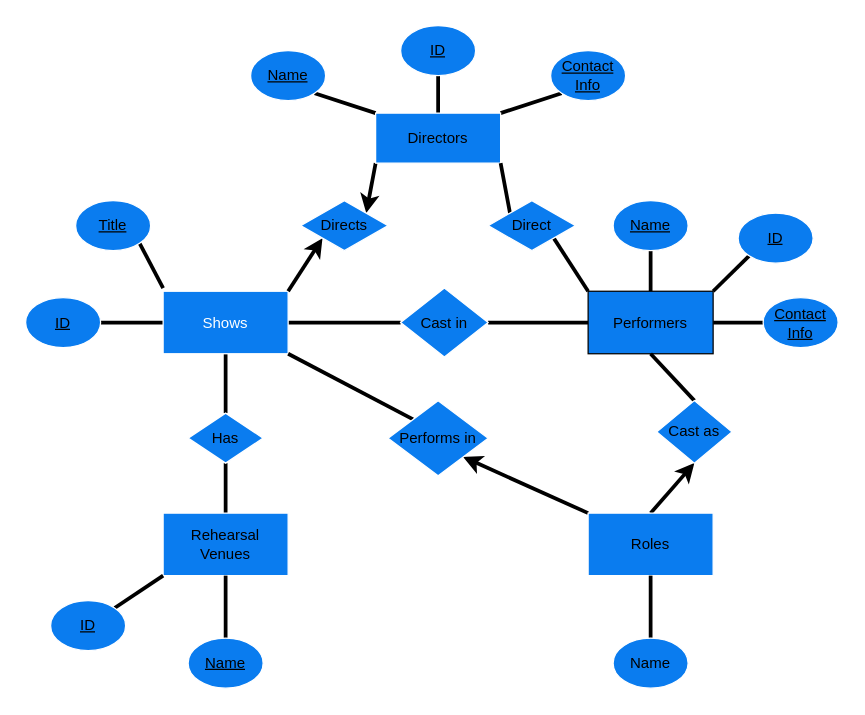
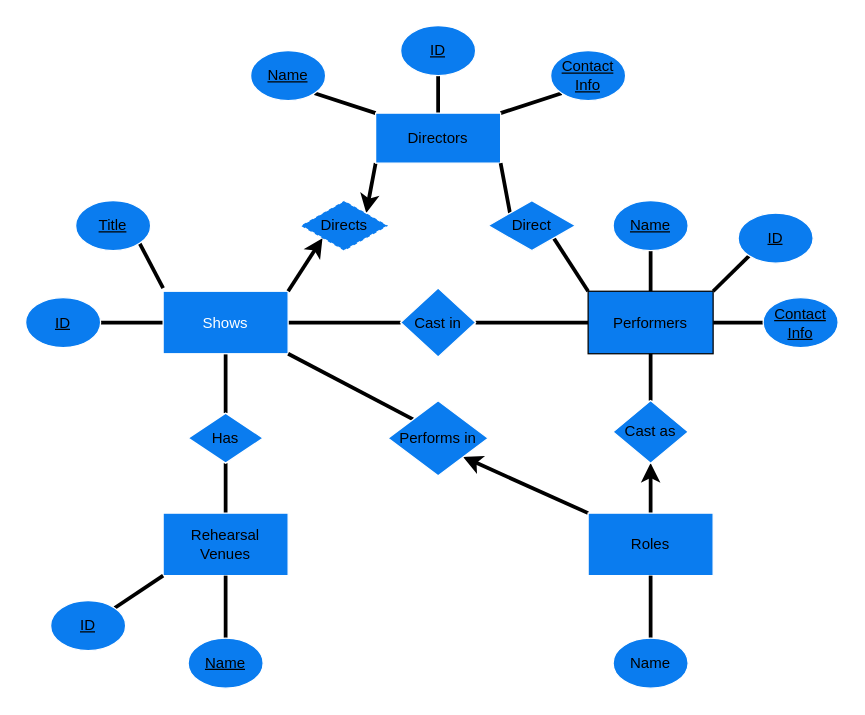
  <mxCell id="0" />
  <mxCell id="1" parent="0" />
  <mxCell id="2" style="edgeStyle=none;html=1;exitX=1;exitY=0.5;exitDx=0;exitDy=0;entryX=0;entryY=0.5;entryDx=0;entryDy=0;strokeWidth=3;startArrow=none;startFill=0;endArrow=none;endFill=0;" edge="1" parent="1" source="5" target="20"><mxGeometry relative="1" as="geometry" /></mxCell>
  <mxCell id="3" style="edgeStyle=none;html=1;exitX=0.5;exitY=1;exitDx=0;exitDy=0;entryX=0.5;entryY=0;entryDx=0;entryDy=0;startArrow=none;startFill=0;endArrow=none;endFill=0;strokeWidth=3;" edge="1" parent="1" source="5" target="25"><mxGeometry relative="1" as="geometry" /></mxCell>
  <mxCell id="4" style="edgeStyle=none;html=1;exitX=0;exitY=0.5;exitDx=0;exitDy=0;entryX=1;entryY=0.5;entryDx=0;entryDy=0;startArrow=none;startFill=0;endArrow=none;endFill=0;strokeWidth=3;" edge="1" parent="1" source="5" target="14"><mxGeometry relative="1" as="geometry" /></mxCell>
  <mxCell id="5" value="Shows" style="rounded=0;whiteSpace=wrap;html=1;fillColor=#0A7CEF;fontColor=#ffffff;strokeColor=#FFFFFF;" vertex="1" parent="1"><mxGeometry x="130" y="232.5" width="100" height="50" as="geometry" /></mxCell>
  <mxCell id="6" style="edgeStyle=none;html=1;exitX=0;exitY=0.5;exitDx=0;exitDy=0;entryX=1;entryY=0.5;entryDx=0;entryDy=0;startArrow=none;startFill=0;endArrow=none;endFill=0;strokeWidth=3;" edge="1" parent="1" source="10" target="20"><mxGeometry relative="1" as="geometry" /></mxCell>
  <mxCell id="7" style="edgeStyle=none;html=1;exitX=0.5;exitY=0;exitDx=0;exitDy=0;entryX=0.5;entryY=1;entryDx=0;entryDy=0;startArrow=none;startFill=0;endArrow=none;endFill=0;strokeWidth=3;" edge="1" parent="1" source="10" target="26"><mxGeometry relative="1" as="geometry" /></mxCell>
  <mxCell id="8" style="edgeStyle=none;html=1;exitX=1;exitY=0;exitDx=0;exitDy=0;entryX=0;entryY=1;entryDx=0;entryDy=0;startArrow=none;startFill=0;endArrow=none;endFill=0;strokeWidth=3;" edge="1" parent="1" source="10" target="13"><mxGeometry relative="1" as="geometry" /></mxCell>
  <mxCell id="9" style="edgeStyle=none;html=1;exitX=1;exitY=0.5;exitDx=0;exitDy=0;entryX=0;entryY=0.5;entryDx=0;entryDy=0;startArrow=none;startFill=0;endArrow=none;endFill=0;strokeWidth=3;" edge="1" parent="1" source="10" target="27"><mxGeometry relative="1" as="geometry" /></mxCell>
  <mxCell id="10" value="Performers" style="rounded=0;whiteSpace=wrap;html=1;fillColor=#0A7CEF;" vertex="1" parent="1"><mxGeometry x="470" y="232.5" width="100" height="50" as="geometry" /></mxCell>
  <mxCell id="11" style="edgeStyle=none;html=1;exitX=0.5;exitY=0;exitDx=0;exitDy=0;entryX=0.5;entryY=1;entryDx=0;entryDy=0;startArrow=none;startFill=0;endArrow=none;endFill=0;strokeWidth=3;" edge="1" parent="1" source="12" target="25"><mxGeometry relative="1" as="geometry" /></mxCell>
  <mxCell id="12" value="Rehearsal Venues" style="rounded=0;whiteSpace=wrap;html=1;strokeColor=#FFFFFF;fillColor=#0A7CEF;" vertex="1" parent="1"><mxGeometry x="130" y="410" width="100" height="50" as="geometry" /></mxCell>
  <mxCell id="13" value="&lt;u&gt;ID&lt;/u&gt;" style="ellipse;whiteSpace=wrap;html=1;strokeColor=#FFFFFF;fillColor=#0A7CEF;" vertex="1" parent="1"><mxGeometry x="590" y="170" width="60" height="40" as="geometry" /></mxCell>
  <mxCell id="14" value="&lt;u&gt;ID&lt;/u&gt;" style="ellipse;whiteSpace=wrap;html=1;strokeColor=#FFFFFF;fillColor=#0A7CEF;" vertex="1" parent="1"><mxGeometry x="20" y="237.5" width="60" height="40" as="geometry" /></mxCell>
  <mxCell id="15" style="edgeStyle=none;html=1;exitX=1;exitY=0;exitDx=0;exitDy=0;entryX=0;entryY=1;entryDx=0;entryDy=0;startArrow=none;startFill=0;endArrow=none;endFill=0;strokeWidth=3;" edge="1" parent="1" source="16" target="12"><mxGeometry relative="1" as="geometry" /></mxCell>
  <mxCell id="16" value="&lt;u&gt;ID&lt;/u&gt;" style="ellipse;whiteSpace=wrap;html=1;strokeColor=#FFFFFF;fillColor=#0A7CEF;" vertex="1" parent="1"><mxGeometry x="40" y="480" width="60" height="40" as="geometry" /></mxCell>
  <mxCell id="17" style="edgeStyle=none;html=1;exitX=0;exitY=0;exitDx=0;exitDy=0;entryX=1;entryY=1;entryDx=0;entryDy=0;startArrow=none;startFill=0;endArrow=classic;endFill=1;strokeWidth=3;" edge="1" parent="1" source="19" target="22"><mxGeometry relative="1" as="geometry" /></mxCell>
  <mxCell id="18" style="edgeStyle=none;html=1;exitX=0.5;exitY=0;exitDx=0;exitDy=0;entryX=0.5;entryY=1;entryDx=0;entryDy=0;startArrow=none;startFill=0;endArrow=classic;endFill=1;strokeWidth=3;" edge="1" parent="1" source="19" target="24"><mxGeometry relative="1" as="geometry" /></mxCell>
  <mxCell id="19" value="Roles" style="rounded=0;whiteSpace=wrap;html=1;strokeColor=#FFFFFF;fillColor=#0A7CEF;" vertex="1" parent="1"><mxGeometry x="470" y="410" width="100" height="50" as="geometry" /></mxCell>
- <mxCell id="20" value="Cast in" style="rhombus;whiteSpace=wrap;html=1;strokeColor=#FFFFFF;fillColor=#0A7CEF;" vertex="1" parent="1"><mxGeometry x="320" y="230" width="70" height="55" as="geometry" /></mxCell>
+ <mxCell id="20" value="Cast in" style="rhombus;whiteSpace=wrap;html=1;strokeColor=#FFFFFF;fillColor=#0A7CEF;" vertex="1" parent="1"><mxGeometry x="320" y="230" width="60" height="55" as="geometry" /></mxCell>
  <mxCell id="21" style="edgeStyle=none;html=1;exitX=0;exitY=0;exitDx=0;exitDy=0;entryX=1;entryY=1;entryDx=0;entryDy=0;startArrow=none;startFill=0;endArrow=none;endFill=0;strokeWidth=3;" edge="1" parent="1" source="22" target="5"><mxGeometry relative="1" as="geometry" /></mxCell>
  <mxCell id="22" value="Performs in" style="rhombus;whiteSpace=wrap;html=1;strokeColor=#FFFFFF;fillColor=#0A7CEF;" vertex="1" parent="1"><mxGeometry x="310" y="320" width="80" height="60" as="geometry" /></mxCell>
  <mxCell id="23" style="edgeStyle=none;html=1;exitX=0.5;exitY=0;exitDx=0;exitDy=0;entryX=0.5;entryY=1;entryDx=0;entryDy=0;startArrow=none;startFill=0;endArrow=none;endFill=0;strokeWidth=3;" edge="1" parent="1" source="24" target="10"><mxGeometry relative="1" as="geometry" /></mxCell>
- <mxCell id="24" value="Cast as" style="rhombus;whiteSpace=wrap;html=1;strokeColor=#FFFFFF;fillColor=#0A7CEF;" vertex="1" parent="1"><mxGeometry x="525" y="320" width="60" height="50" as="geometry" /></mxCell>
+ <mxCell id="24" value="Cast as" style="rhombus;whiteSpace=wrap;html=1;strokeColor=#FFFFFF;fillColor=#0A7CEF;" vertex="1" parent="1"><mxGeometry x="490" y="320" width="60" height="50" as="geometry" /></mxCell>
  <mxCell id="25" value="Has" style="rhombus;whiteSpace=wrap;html=1;strokeColor=#FFFFFF;fillColor=#0A7CEF;" vertex="1" parent="1"><mxGeometry x="150" y="330" width="60" height="40" as="geometry" /></mxCell>
  <mxCell id="26" value="Name" style="ellipse;whiteSpace=wrap;html=1;strokeColor=#FFFFFF;fillColor=#0A7CEF;fontStyle=4" vertex="1" parent="1"><mxGeometry x="490" y="160" width="60" height="40" as="geometry" /></mxCell>
  <mxCell id="27" value="Contact Info" style="ellipse;whiteSpace=wrap;html=1;strokeColor=#FFFFFF;fillColor=#0A7CEF;fontStyle=4" vertex="1" parent="1"><mxGeometry x="610" y="237.5" width="60" height="40" as="geometry" /></mxCell>
  <mxCell id="28" style="edgeStyle=none;html=1;exitX=1;exitY=1;exitDx=0;exitDy=0;startArrow=none;startFill=0;endArrow=none;endFill=0;strokeWidth=3;" edge="1" parent="1" source="29"><mxGeometry relative="1" as="geometry"><mxPoint x="130" y="230" as="targetPoint" /></mxGeometry></mxCell>
  <mxCell id="29" value="&lt;u&gt;Title&lt;/u&gt;" style="ellipse;whiteSpace=wrap;html=1;strokeColor=#FFFFFF;fillColor=#0A7CEF;" vertex="1" parent="1"><mxGeometry x="60" y="160" width="60" height="40" as="geometry" /></mxCell>
  <mxCell id="30" style="edgeStyle=none;html=1;exitX=0.5;exitY=0;exitDx=0;exitDy=0;entryX=0.5;entryY=1;entryDx=0;entryDy=0;startArrow=none;startFill=0;endArrow=none;endFill=0;strokeWidth=3;" edge="1" parent="1" source="31" target="12"><mxGeometry relative="1" as="geometry" /></mxCell>
  <mxCell id="31" value="&lt;u&gt;Name&lt;/u&gt;" style="ellipse;whiteSpace=wrap;html=1;strokeColor=#FFFFFF;fillColor=#0A7CEF;" vertex="1" parent="1"><mxGeometry x="150" y="510" width="60" height="40" as="geometry" /></mxCell>
  <mxCell id="32" style="edgeStyle=none;html=1;exitX=0.5;exitY=0;exitDx=0;exitDy=0;entryX=0.5;entryY=1;entryDx=0;entryDy=0;startArrow=none;startFill=0;endArrow=none;endFill=0;strokeWidth=3;" edge="1" parent="1" source="33" target="19"><mxGeometry relative="1" as="geometry" /></mxCell>
  <mxCell id="33" value="Name" style="ellipse;whiteSpace=wrap;html=1;strokeColor=#FFFFFF;fillColor=#0A7CEF;" vertex="1" parent="1"><mxGeometry x="490" y="510" width="60" height="40" as="geometry" /></mxCell>
  <mxCell id="34" style="edgeStyle=none;html=1;exitX=0;exitY=1;exitDx=0;exitDy=0;entryX=1;entryY=0;entryDx=0;entryDy=0;startArrow=none;startFill=0;endArrow=classic;endFill=1;strokeWidth=3;" edge="1" parent="1" target="40"><mxGeometry relative="1" as="geometry"><mxPoint x="300" y="130" as="sourcePoint" /></mxGeometry></mxCell>
  <mxCell id="35" style="edgeStyle=none;html=1;exitX=1;exitY=0;exitDx=0;exitDy=0;entryX=0;entryY=1;entryDx=0;entryDy=0;startArrow=none;startFill=0;endArrow=none;endFill=0;strokeWidth=3;" edge="1" parent="1" source="38" target="46"><mxGeometry relative="1" as="geometry" /></mxCell>
  <mxCell id="36" style="edgeStyle=none;html=1;exitX=0.5;exitY=0;exitDx=0;exitDy=0;entryX=0.5;entryY=1;entryDx=0;entryDy=0;startArrow=none;startFill=0;endArrow=none;endFill=0;strokeWidth=3;" edge="1" parent="1" source="38" target="45"><mxGeometry relative="1" as="geometry" /></mxCell>
  <mxCell id="37" style="edgeStyle=none;html=1;exitX=0;exitY=0;exitDx=0;exitDy=0;entryX=1;entryY=1;entryDx=0;entryDy=0;startArrow=none;startFill=0;endArrow=none;endFill=0;strokeWidth=3;" edge="1" parent="1" source="38" target="44"><mxGeometry relative="1" as="geometry" /></mxCell>
  <mxCell id="38" value="Directors" style="rounded=0;whiteSpace=wrap;html=1;strokeColor=#FFFFFF;fillColor=#0A7CEF;" vertex="1" parent="1"><mxGeometry x="300" y="90" width="100" height="40" as="geometry" /></mxCell>
  <mxCell id="39" style="edgeStyle=none;html=1;exitX=0;exitY=1;exitDx=0;exitDy=0;entryX=1;entryY=0;entryDx=0;entryDy=0;startArrow=classic;startFill=1;endArrow=none;endFill=0;strokeWidth=3;" edge="1" parent="1" source="40" target="5"><mxGeometry relative="1" as="geometry" /></mxCell>
- <mxCell id="40" value="Directs" style="rhombus;whiteSpace=wrap;html=1;strokeColor=#FFFFFF;fillColor=#0A7CEF;" vertex="1" parent="1"><mxGeometry x="240" y="160" width="70" height="40" as="geometry" /></mxCell>
+ <mxCell id="40" value="Directs" style="rhombus;whiteSpace=wrap;html=1;strokeColor=#FFFFFF;fillColor=#0A7CEF;dashed=1;" vertex="1" parent="1"><mxGeometry x="240" y="160" width="70" height="40" as="geometry" /></mxCell>
  <mxCell id="41" style="edgeStyle=none;html=1;exitX=1;exitY=1;exitDx=0;exitDy=0;entryX=0;entryY=0;entryDx=0;entryDy=0;startArrow=none;startFill=0;endArrow=none;endFill=0;strokeWidth=3;" edge="1" parent="1" source="43" target="10"><mxGeometry relative="1" as="geometry" /></mxCell>
  <mxCell id="42" style="edgeStyle=none;html=1;exitX=0;exitY=0;exitDx=0;exitDy=0;entryX=1;entryY=1;entryDx=0;entryDy=0;startArrow=none;startFill=0;endArrow=none;endFill=0;strokeWidth=3;" edge="1" parent="1" source="43"><mxGeometry relative="1" as="geometry"><mxPoint x="400" y="130" as="targetPoint" /></mxGeometry></mxCell>
  <mxCell id="43" value="Direct" style="rhombus;whiteSpace=wrap;html=1;strokeColor=#FFFFFF;fillColor=#0A7CEF;" vertex="1" parent="1"><mxGeometry x="390" y="160" width="70" height="40" as="geometry" /></mxCell>
  <mxCell id="44" value="&lt;u&gt;Name&lt;/u&gt;" style="ellipse;whiteSpace=wrap;html=1;strokeColor=#FFFFFF;fillColor=#0A7CEF;" vertex="1" parent="1"><mxGeometry x="200" y="40" width="60" height="40" as="geometry" /></mxCell>
  <mxCell id="45" value="&lt;u&gt;ID&lt;/u&gt;" style="ellipse;whiteSpace=wrap;html=1;strokeColor=#FFFFFF;fillColor=#0A7CEF;" vertex="1" parent="1"><mxGeometry x="320" y="20" width="60" height="40" as="geometry" /></mxCell>
  <mxCell id="46" value="&lt;u&gt;Contact Info&lt;/u&gt;" style="ellipse;whiteSpace=wrap;html=1;strokeColor=#FFFFFF;fillColor=#0A7CEF;" vertex="1" parent="1"><mxGeometry x="440" y="40" width="60" height="40" as="geometry" /></mxCell>
